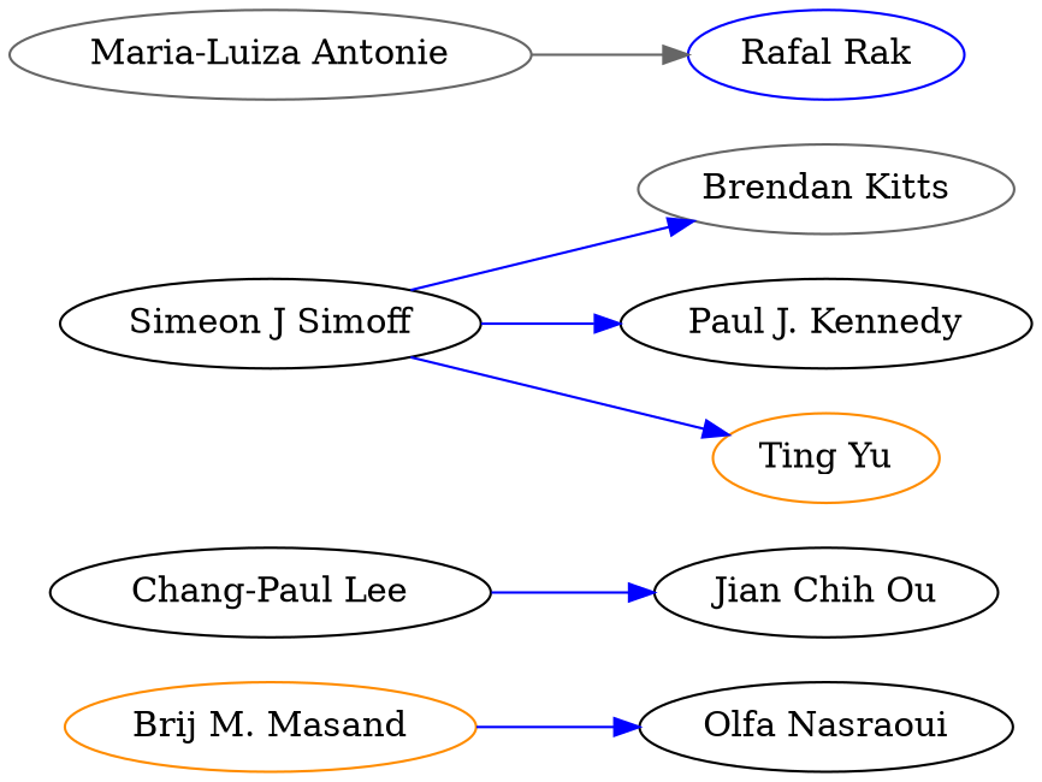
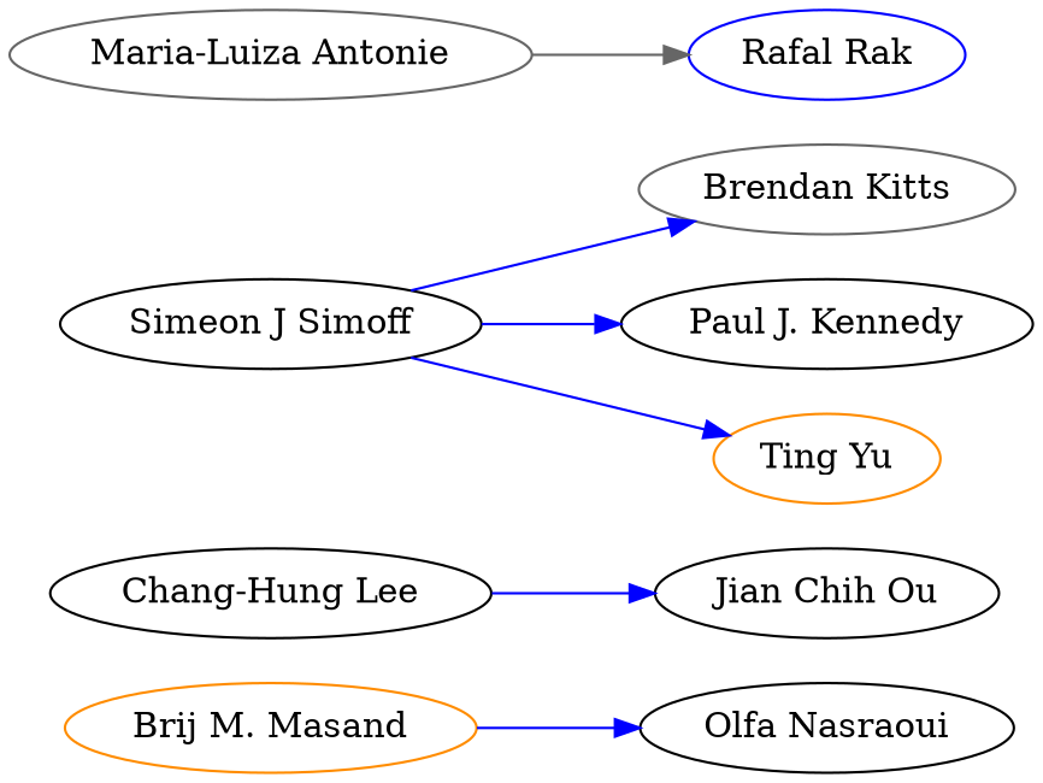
  strict digraph {
    rankdir=LR
    node [color=black]
    edge [color=blue]
    "Brij M. Masand" [color=darkorange]
    "Olfa Nasraoui"
-   "Chang-Hung Lee" [label="Chang-Paul Lee"]
+   "Chang-Hung Lee"
    "Jian Chih Ou"
    "Brendan Kitts" [color=gray40]
    "Simeon J Simoff"
    "Paul J. Kennedy"
    "Ting Yu" [color=darkorange]
    "Maria-Luiza Antonie" [color=gray40]
    "Rafal Rak" [color=blue]
    "Brij M. Masand" -> "Olfa Nasraoui"
    "Chang-Hung Lee" -> "Jian Chih Ou"
    "Simeon J Simoff" -> "Brendan Kitts"
    "Simeon J Simoff" -> "Paul J. Kennedy"
    "Simeon J Simoff" -> "Ting Yu"
    "Maria-Luiza Antonie" -> "Rafal Rak" [color=gray40]
  }
